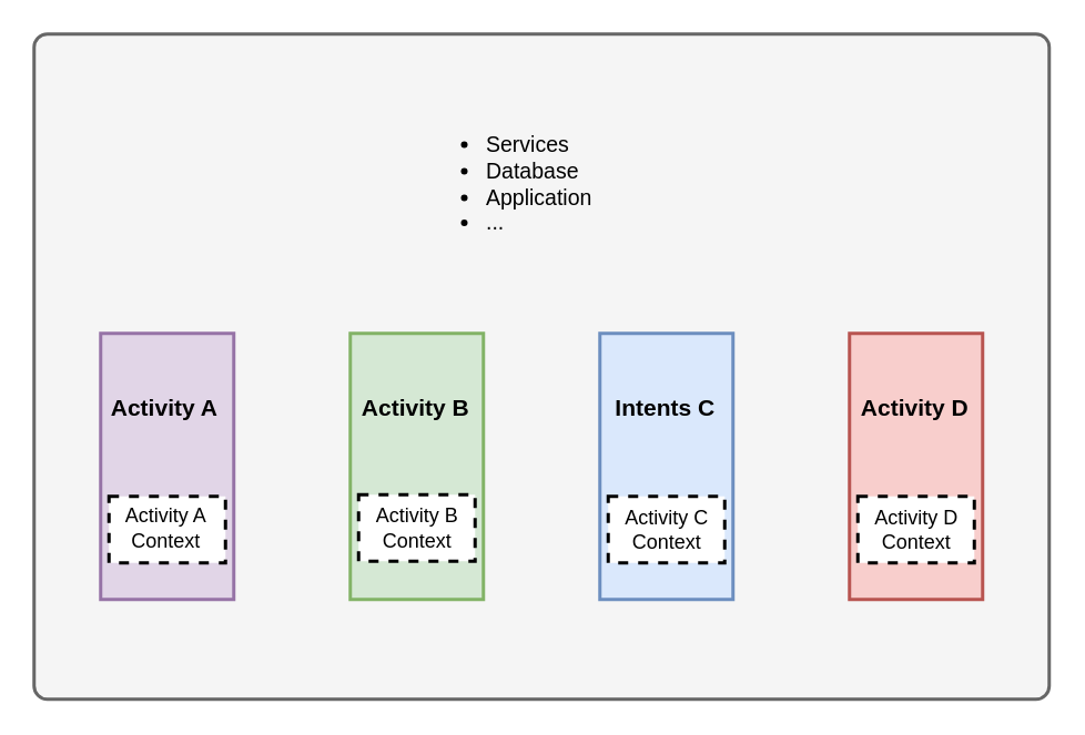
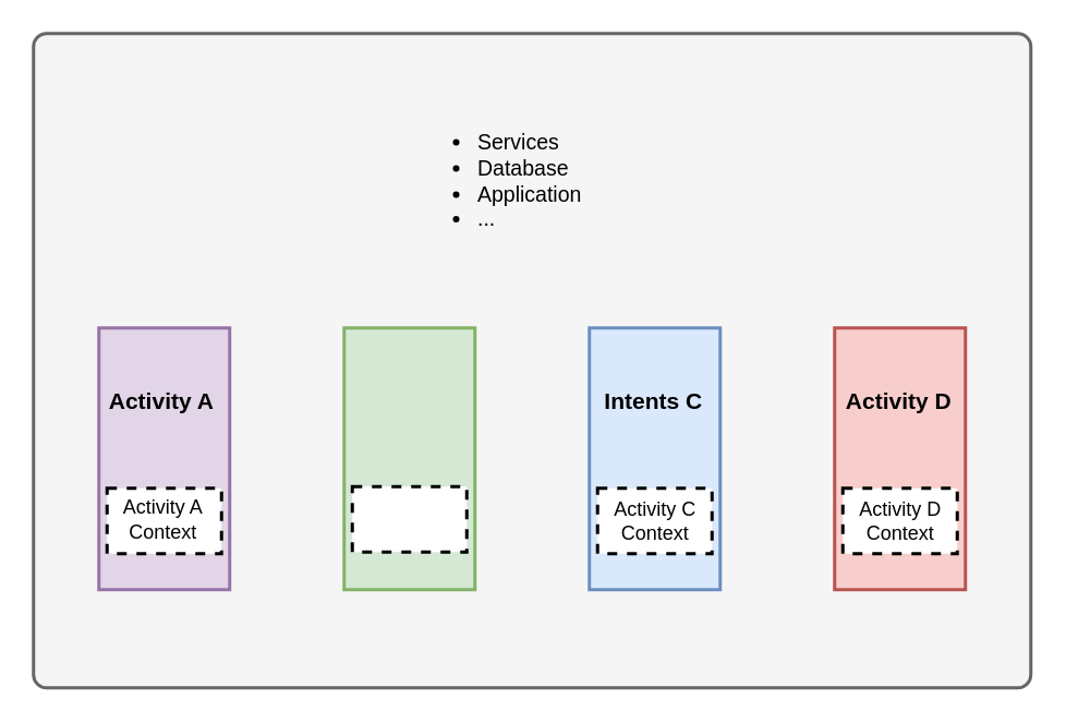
  <mxCell id="0" />
  <mxCell id="1" parent="0" />
  <mxCell id="2" value="" style="rounded=1;whiteSpace=wrap;html=1;arcSize=2;strokeWidth=2;fillColor=#f5f5f5;strokeColor=#666666;fontColor=#333333;" parent="1" vertex="1"><mxGeometry x="20" y="20" width="610" height="400" as="geometry" /></mxCell>
  <mxCell id="3" value="" style="rounded=0;whiteSpace=wrap;html=1;strokeWidth=2;fillColor=#e1d5e7;strokeColor=#9673a6;" parent="1" vertex="1"><mxGeometry x="60" y="200" width="80" height="160" as="geometry" /></mxCell>
  <mxCell id="4" value="" style="rounded=0;whiteSpace=wrap;html=1;strokeWidth=2;fillColor=#d5e8d4;strokeColor=#82b366;" parent="1" vertex="1"><mxGeometry x="210" y="200" width="80" height="160" as="geometry" /></mxCell>
  <mxCell id="5" value="" style="rounded=0;whiteSpace=wrap;html=1;strokeWidth=2;fillColor=#f8cecc;strokeColor=#b85450;" parent="1" vertex="1"><mxGeometry x="510" y="200" width="80" height="160" as="geometry" /></mxCell>
  <mxCell id="6" value="" style="rounded=0;whiteSpace=wrap;html=1;strokeWidth=2;fillColor=#dae8fc;strokeColor=#6c8ebf;" parent="1" vertex="1"><mxGeometry x="360" y="200" width="80" height="160" as="geometry" /></mxCell>
  <mxCell id="7" value="" style="rounded=0;whiteSpace=wrap;html=1;fontFamily=Helvetica;fontSize=12;strokeWidth=2;dashed=1;" parent="1" vertex="1"><mxGeometry x="65" y="298" width="70" height="40" as="geometry" /></mxCell>
  <mxCell id="8" value="&lt;span style=&quot;font-weight: normal&quot;&gt;Activity A Context&lt;/span&gt;" style="text;html=1;strokeColor=none;fillColor=none;align=center;verticalAlign=middle;whiteSpace=wrap;rounded=0;fontStyle=1;fontSize=12;fontFamily=Helvetica;" parent="1" vertex="1"><mxGeometry x="67.5" y="302" width="62.5" height="30" as="geometry" /></mxCell>
  <mxCell id="9" value="" style="rounded=0;whiteSpace=wrap;html=1;fontFamily=Helvetica;fontSize=12;strokeWidth=2;dashed=1;" parent="1" vertex="1"><mxGeometry x="215" y="297" width="70" height="40" as="geometry" /></mxCell>
- <mxCell id="10" value="Activity B Context" style="text;html=1;strokeColor=none;fillColor=none;align=center;verticalAlign=middle;whiteSpace=wrap;rounded=0;fontStyle=0;fontSize=12;fontFamily=Helvetica;" parent="1" vertex="1"><mxGeometry x="218.75" y="302" width="62.5" height="30" as="geometry" /></mxCell>
  <mxCell id="11" value="" style="rounded=0;whiteSpace=wrap;html=1;fontFamily=Helvetica;fontSize=12;strokeWidth=2;dashed=1;" parent="1" vertex="1"><mxGeometry x="515" y="298" width="70" height="40" as="geometry" /></mxCell>
  <mxCell id="12" value="Activity D Context" style="text;html=1;strokeColor=none;fillColor=none;align=center;verticalAlign=middle;whiteSpace=wrap;rounded=0;fontStyle=0;fontSize=12;fontFamily=Helvetica;" parent="1" vertex="1"><mxGeometry x="518.75" y="303" width="62.5" height="30" as="geometry" /></mxCell>
  <mxCell id="13" value="" style="rounded=0;whiteSpace=wrap;html=1;fontFamily=Helvetica;fontSize=12;strokeWidth=2;dashed=1;" parent="1" vertex="1"><mxGeometry x="365" y="298" width="70" height="40" as="geometry" /></mxCell>
  <mxCell id="14" value="Activity C Context" style="text;html=1;strokeColor=none;fillColor=none;align=center;verticalAlign=middle;whiteSpace=wrap;rounded=0;fontStyle=0;fontSize=12;fontFamily=Helvetica;" parent="1" vertex="1"><mxGeometry x="368.75" y="303" width="62.5" height="30" as="geometry" /></mxCell>
  <mxCell id="15" value="&lt;font style=&quot;font-size: 14px&quot;&gt;Intents C&lt;/font&gt;" style="text;html=1;strokeColor=none;fillColor=none;align=center;verticalAlign=middle;whiteSpace=wrap;rounded=0;fontStyle=1;fontSize=12;fontFamily=Helvetica;" parent="1" vertex="1"><mxGeometry x="363.75" y="230" width="71.25" height="30" as="geometry" /></mxCell>
- <mxCell id="16" value="&lt;font style=&quot;font-size: 14px&quot;&gt;Activity B&lt;/font&gt;" style="text;html=1;strokeColor=none;fillColor=none;align=center;verticalAlign=middle;whiteSpace=wrap;rounded=0;fontStyle=1;fontSize=12;fontFamily=Helvetica;" parent="1" vertex="1"><mxGeometry x="213.75" y="230" width="71.25" height="30" as="geometry" /></mxCell>
  <mxCell id="17" value="&lt;font style=&quot;font-size: 14px&quot;&gt;Activity A&amp;nbsp;&lt;/font&gt;" style="text;html=1;strokeColor=none;fillColor=none;align=center;verticalAlign=middle;whiteSpace=wrap;rounded=0;fontStyle=1;fontSize=12;fontFamily=Helvetica;" parent="1" vertex="1"><mxGeometry x="65.13" y="230" width="71.25" height="30" as="geometry" /></mxCell>
  <mxCell id="18" value="&lt;font style=&quot;font-size: 14px&quot;&gt;Activity D&lt;/font&gt;" style="text;html=1;strokeColor=none;fillColor=none;align=center;verticalAlign=middle;whiteSpace=wrap;rounded=0;fontStyle=1;fontSize=12;fontFamily=Helvetica;strokeWidth=3;" parent="1" vertex="1"><mxGeometry x="513.75" y="230" width="71.25" height="30" as="geometry" /></mxCell>
  <mxCell id="19" value="&lt;ul style=&quot;font-size: 13px&quot;&gt;&lt;li&gt;Services&lt;/li&gt;&lt;li&gt;Database&lt;/li&gt;&lt;li&gt;Application&lt;/li&gt;&lt;li&gt;...&lt;/li&gt;&lt;/ul&gt;" style="text;html=1;strokeColor=none;fillColor=none;align=left;verticalAlign=middle;whiteSpace=wrap;rounded=0;dashed=1;fontFamily=Helvetica;fontSize=12;" parent="1" vertex="1"><mxGeometry x="250" y="80" width="170" height="60" as="geometry" /></mxCell>
